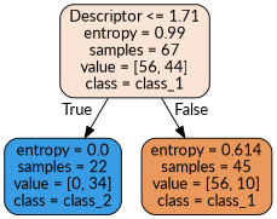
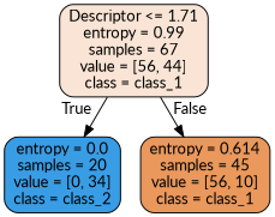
  digraph {
    fontname=Lato
    node [color=black fontname=Lato shape=box style="filled, rounded"]
    edge [fontname=Lato labeldistance=2.5]
    n1 [fillcolor="#f9e4d5" label="Descriptor <= 1.71\nentropy = 0.99\nsamples = 67\nvalue = [56, 44]\nclass = class_1"]
-   n2 [fillcolor="#399de5" label="entropy = 0.0\nsamples = 22\nvalue = [0, 34]\nclass = class_2"]
+   n2 [fillcolor="#399de5" label="entropy = 0.0\nsamples = 20\nvalue = [0, 34]\nclass = class_2"]
    n3 [fillcolor="#ea985c" label="entropy = 0.614\nsamples = 45\nvalue = [56, 10]\nclass = class_1"]
    n1 -> n2 [headlabel=True labelangle=45]
    n1 -> n3 [headlabel=False labelangle=-45]
  }
